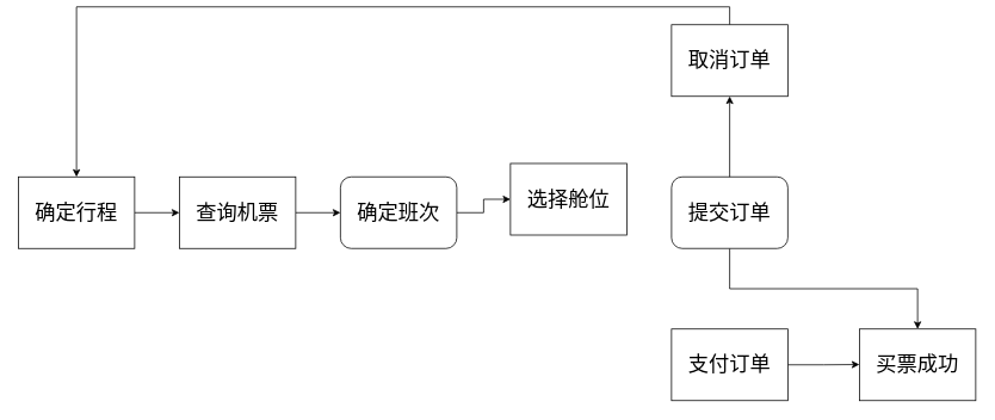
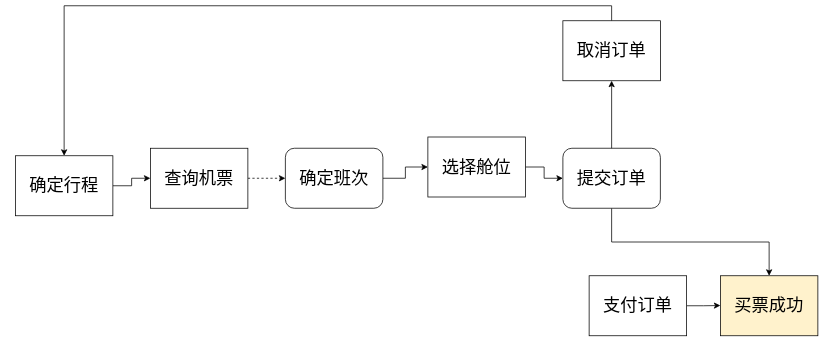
  <mxCell id="0" />
  <mxCell id="1" parent="0" />
  <mxCell id="2" style="edgeStyle=orthogonalEdgeStyle;rounded=0;orthogonalLoop=1;jettySize=auto;html=1;exitX=1;exitY=0.5;exitDx=0;exitDy=0;entryX=0;entryY=0.5;entryDx=0;entryDy=0;" edge="1" parent="1" source="3" target="5"><mxGeometry relative="1" as="geometry" /></mxCell>
- <mxCell id="3" value="&lt;font style=&quot;font-size: 23px;&quot;&gt;确定行程&lt;/font&gt;" style="rounded=0;whiteSpace=wrap;html=1;" vertex="1" parent="1"><mxGeometry x="20" y="190" width="130" height="80" as="geometry" /></mxCell>
- <mxCell id="4" style="edgeStyle=orthogonalEdgeStyle;rounded=0;orthogonalLoop=1;jettySize=auto;html=1;exitX=1;exitY=0.5;exitDx=0;exitDy=0;entryX=0;entryY=0.5;entryDx=0;entryDy=0;" edge="1" parent="1" source="5" target="7"><mxGeometry relative="1" as="geometry" /></mxCell>
+ <mxCell id="3" value="&lt;font style=&quot;font-size: 23px;&quot;&gt;确定行程&lt;/font&gt;" style="rounded=0;whiteSpace=wrap;html=1;" vertex="1" parent="1"><mxGeometry x="20" y="200" width="130" height="80" as="geometry" /></mxCell>
+ <mxCell id="4" style="edgeStyle=orthogonalEdgeStyle;rounded=0;orthogonalLoop=1;jettySize=auto;html=1;exitX=1;exitY=0.5;exitDx=0;exitDy=0;entryX=0;entryY=0.5;entryDx=0;entryDy=0;dashed=1;" edge="1" parent="1" source="5" target="7"><mxGeometry relative="1" as="geometry" /></mxCell>
  <mxCell id="5" value="&lt;font style=&quot;font-size: 23px;&quot;&gt;查询机票&lt;/font&gt;" style="rounded=0;whiteSpace=wrap;html=1;" vertex="1" parent="1"><mxGeometry x="200" y="190" width="130" height="80" as="geometry" /></mxCell>
  <mxCell id="6" style="edgeStyle=orthogonalEdgeStyle;rounded=0;orthogonalLoop=1;jettySize=auto;html=1;exitX=1;exitY=0.5;exitDx=0;exitDy=0;entryX=0;entryY=0.5;entryDx=0;entryDy=0;" edge="1" parent="1" source="7" target="9"><mxGeometry relative="1" as="geometry" /></mxCell>
  <mxCell id="7" value="&lt;font style=&quot;font-size: 23px;&quot;&gt;确定班次&lt;/font&gt;" style="whiteSpace=wrap;html=1;rounded=1;" vertex="1" parent="1"><mxGeometry x="380" y="190" width="130" height="80" as="geometry" /></mxCell>
+ <mxCell id="8" style="edgeStyle=orthogonalEdgeStyle;rounded=0;orthogonalLoop=1;jettySize=auto;html=1;exitX=1;exitY=0.5;exitDx=0;exitDy=0;" edge="1" parent="1" source="9" target="11"><mxGeometry relative="1" as="geometry" /></mxCell>
  <mxCell id="9" value="&lt;font style=&quot;font-size: 23px;&quot;&gt;选择舱位&lt;/font&gt;" style="rounded=0;whiteSpace=wrap;html=1;" vertex="1" parent="1"><mxGeometry x="570" y="175" width="130" height="80" as="geometry" /></mxCell>
  <mxCell id="10" style="edgeStyle=orthogonalEdgeStyle;rounded=0;orthogonalLoop=1;jettySize=auto;html=1;exitX=0.5;exitY=1;exitDx=0;exitDy=0;" edge="1" parent="1" source="11" target="17"><mxGeometry relative="1" as="geometry" /></mxCell>
  <mxCell id="11" value="&lt;font style=&quot;font-size: 23px;&quot;&gt;提交订单&lt;/font&gt;" style="whiteSpace=wrap;html=1;rounded=1;" vertex="1" parent="1"><mxGeometry x="750" y="190" width="130" height="80" as="geometry" /></mxCell>
  <mxCell id="12" style="edgeStyle=orthogonalEdgeStyle;rounded=0;orthogonalLoop=1;jettySize=auto;html=1;exitX=0.5;exitY=0;exitDx=0;exitDy=0;entryX=0.5;entryY=0;entryDx=0;entryDy=0;" edge="1" parent="1" source="13" target="3"><mxGeometry relative="1" as="geometry" /></mxCell>
  <mxCell id="13" value="&lt;font style=&quot;font-size: 23px;&quot;&gt;取消订单&lt;/font&gt;&lt;span style=&quot;color: rgba(0, 0, 0, 0); font-family: monospace; font-size: 0px; text-align: start; white-space: nowrap;&quot;&gt;%3CmxGraphModel%3E%3Croot%3E%3CmxCell%20id%3D%220%22%2F%3E%3CmxCell%20id%3D%221%22%20parent%3D%220%22%2F%3E%3CmxCell%20id%3D%222%22%20value%3D%22%26lt%3Bfont%20style%3D%26quot%3Bfont-size%3A%2023px%3B%26quot%3B%26gt%3B%E7%A1%AE%E5%AE%9A%E8%A1%8C%E7%A8%8B%26lt%3B%2Ffont%26gt%3B%22%20style%3D%22rounded%3D0%3BwhiteSpace%3Dwrap%3Bhtml%3D1%3B%22%20vertex%3D%221%22%20parent%3D%221%22%3E%3CmxGeometry%20x%3D%2250%22%20y%3D%22360%22%20width%3D%22130%22%20height%3D%2280%22%20as%3D%22geometry%22%2F%3E%3C%2FmxCell%3E%3C%2Froot%3E%3C%2FmxGraphModel%3E&lt;/span&gt;" style="rounded=0;whiteSpace=wrap;html=1;" vertex="1" parent="1"><mxGeometry x="750" y="20" width="130" height="80" as="geometry" /></mxCell>
  <mxCell id="14" style="edgeStyle=orthogonalEdgeStyle;rounded=0;orthogonalLoop=1;jettySize=auto;html=1;exitX=0.5;exitY=0;exitDx=0;exitDy=0;entryX=0.5;entryY=1;entryDx=0;entryDy=0;" edge="1" parent="1" source="11" target="13"><mxGeometry relative="1" as="geometry" /></mxCell>
  <mxCell id="15" style="edgeStyle=orthogonalEdgeStyle;rounded=0;orthogonalLoop=1;jettySize=auto;html=1;exitX=1;exitY=0.5;exitDx=0;exitDy=0;" edge="1" parent="1" source="16"><mxGeometry relative="1" as="geometry"><mxPoint x="960" y="399.692" as="targetPoint" /></mxGeometry></mxCell>
- <mxCell id="16" value="&lt;font style=&quot;font-size: 23px;&quot;&gt;支付订单&lt;/font&gt;" style="rounded=0;whiteSpace=wrap;html=1;" vertex="1" parent="1"><mxGeometry x="750" y="360" width="130" height="80" as="geometry" /></mxCell>
- <mxCell id="17" value="&lt;span style=&quot;font-size: 23px;&quot;&gt;买票成功&lt;/span&gt;" style="rounded=0;whiteSpace=wrap;html=1;" vertex="1" parent="1"><mxGeometry x="960" y="360" width="130" height="80" as="geometry" /></mxCell>
+ <mxCell id="16" value="&lt;font style=&quot;font-size: 23px;&quot;&gt;支付订单&lt;/font&gt;" style="rounded=0;whiteSpace=wrap;html=1;" vertex="1" parent="1"><mxGeometry x="785" y="360" width="130" height="80" as="geometry" /></mxCell>
+ <mxCell id="17" value="&lt;span style=&quot;font-size: 23px;&quot;&gt;买票成功&lt;/span&gt;" style="rounded=0;whiteSpace=wrap;html=1;fillColor=#fff2cc;" vertex="1" parent="1"><mxGeometry x="960" y="360" width="130" height="80" as="geometry" /></mxCell>
